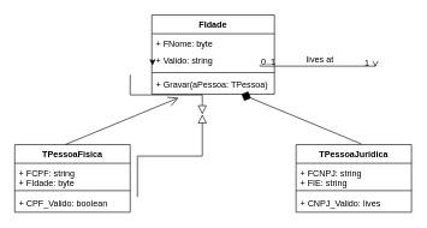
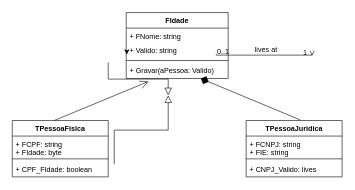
  <mxCell id="0" />
  <mxCell id="1" parent="0" />
  <mxCell id="2" value="" style="endArrow=block;endSize=10;endFill=0;shadow=0;strokeWidth=1;rounded=0;edgeStyle=elbowEdgeStyle;elbow=vertical;" parent="1" edge="1"><mxGeometry width="160" relative="1" as="geometry"><mxPoint x="180" y="103" as="sourcePoint" /><mxPoint x="280" y="158" as="targetPoint" /></mxGeometry></mxCell>
  <mxCell id="3" value="" style="endArrow=block;endSize=10;endFill=0;shadow=0;strokeWidth=1;rounded=0;edgeStyle=elbowEdgeStyle;elbow=vertical;" parent="1" edge="1"><mxGeometry width="160" relative="1" as="geometry"><mxPoint x="190" y="273" as="sourcePoint" /><mxPoint x="280" y="158" as="targetPoint" /></mxGeometry></mxCell>
  <mxCell id="4" value="" style="endArrow=open;shadow=0;strokeWidth=1;rounded=0;endFill=1;edgeStyle=elbowEdgeStyle;elbow=vertical;" parent="1" edge="1"><mxGeometry x="0.5" y="41" relative="1" as="geometry"><mxPoint x="360" y="89" as="sourcePoint" /><mxPoint x="520" y="92" as="targetPoint" /><mxPoint x="-40" y="32" as="offset" /></mxGeometry></mxCell>
  <mxCell id="5" value="0..1" style="resizable=0;align=left;verticalAlign=bottom;labelBackgroundColor=none;fontSize=12;" parent="4" connectable="0" vertex="1"><mxGeometry x="-1" relative="1" as="geometry"><mxPoint y="4" as="offset" /></mxGeometry></mxCell>
  <mxCell id="6" value="1" style="resizable=0;align=right;verticalAlign=bottom;labelBackgroundColor=none;fontSize=12;" parent="4" connectable="0" vertex="1"><mxGeometry x="1" relative="1" as="geometry"><mxPoint x="-7" y="4" as="offset" /></mxGeometry></mxCell>
  <mxCell id="7" value="lives at" style="text;html=1;resizable=0;points=[];;align=center;verticalAlign=middle;labelBackgroundColor=none;rounded=0;shadow=0;strokeWidth=1;fontSize=12;" parent="4" vertex="1" connectable="0"><mxGeometry x="0.5" y="49" relative="1" as="geometry"><mxPoint x="-38" y="40" as="offset" /></mxGeometry></mxCell>
  <mxCell id="8" value="FIdade" style="swimlane;fontStyle=1;align=center;verticalAlign=top;childLayout=stackLayout;horizontal=1;startSize=26;horizontalStack=0;resizeParent=1;resizeParentMax=0;resizeLast=0;collapsible=1;marginBottom=0;" vertex="1" parent="1"><mxGeometry x="210" y="20" width="170" height="110" as="geometry" /></mxCell>
- <mxCell id="9" value="+ FNome: byte&#10;" style="text;strokeColor=none;fillColor=none;align=left;verticalAlign=top;spacingLeft=4;spacingRight=4;overflow=hidden;rotatable=0;points=[[0,0.5],[1,0.5]];portConstraint=eastwest;" vertex="1" parent="8"><mxGeometry y="26" width="170" height="24" as="geometry" /></mxCell>
+ <mxCell id="9" value="+ FNome: string&#10;" style="text;strokeColor=none;fillColor=none;align=left;verticalAlign=top;spacingLeft=4;spacingRight=4;overflow=hidden;rotatable=0;points=[[0,0.5],[1,0.5]];portConstraint=eastwest;" vertex="1" parent="8"><mxGeometry y="26" width="170" height="24" as="geometry" /></mxCell>
  <mxCell id="10" value="+ Valido: string&#10;" style="text;strokeColor=none;fillColor=none;align=left;verticalAlign=top;spacingLeft=4;spacingRight=4;overflow=hidden;rotatable=0;points=[[0,0.5],[1,0.5]];portConstraint=eastwest;" vertex="1" parent="8"><mxGeometry y="50" width="170" height="26" as="geometry" /></mxCell>
  <mxCell id="11" value="" style="line;strokeWidth=1;fillColor=none;align=left;verticalAlign=middle;spacingTop=-1;spacingLeft=3;spacingRight=3;rotatable=0;labelPosition=right;points=[];portConstraint=eastwest;strokeColor=inherit;" vertex="1" parent="8"><mxGeometry y="76" width="170" height="8" as="geometry" /></mxCell>
- <mxCell id="12" value="+ Gravar(aPessoa: TPessoa) " style="text;strokeColor=none;fillColor=none;align=left;verticalAlign=top;spacingLeft=4;spacingRight=4;overflow=hidden;rotatable=0;points=[[0,0.5],[1,0.5]];portConstraint=eastwest;" vertex="1" parent="8"><mxGeometry y="84" width="170" height="26" as="geometry" /></mxCell>
+ <mxCell id="12" value="+ Gravar(aPessoa: Valido) " style="text;strokeColor=none;fillColor=none;align=left;verticalAlign=top;spacingLeft=4;spacingRight=4;overflow=hidden;rotatable=0;points=[[0,0.5],[1,0.5]];portConstraint=eastwest;" vertex="1" parent="8"><mxGeometry y="84" width="170" height="26" as="geometry" /></mxCell>
  <mxCell id="13" style="edgeStyle=orthogonalEdgeStyle;rounded=0;orthogonalLoop=1;jettySize=auto;html=1;exitX=0;exitY=0.5;exitDx=0;exitDy=0;entryX=0.006;entryY=0.769;entryDx=0;entryDy=0;entryPerimeter=0;" edge="1" parent="8" source="10" target="10"><mxGeometry relative="1" as="geometry" /></mxCell>
  <mxCell id="14" value="TPessoaFisica" style="swimlane;fontStyle=1;align=center;verticalAlign=top;childLayout=stackLayout;horizontal=1;startSize=26;horizontalStack=0;resizeParent=1;resizeParentMax=0;resizeLast=0;collapsible=1;marginBottom=0;" vertex="1" parent="1"><mxGeometry x="20" y="200" width="160" height="94" as="geometry" /></mxCell>
  <mxCell id="15" value="" style="endArrow=open;endFill=1;endSize=12;html=1;rounded=0;entryX=0.218;entryY=1.192;entryDx=0;entryDy=0;entryPerimeter=0;" edge="1" parent="14" target="12"><mxGeometry width="160" relative="1" as="geometry"><mxPoint x="70" as="sourcePoint" /><mxPoint x="230" as="targetPoint" /></mxGeometry></mxCell>
  <mxCell id="16" value="+ FCPF: string&#10;+ FIdade: byte" style="text;strokeColor=none;fillColor=none;align=left;verticalAlign=top;spacingLeft=4;spacingRight=4;overflow=hidden;rotatable=0;points=[[0,0.5],[1,0.5]];portConstraint=eastwest;" vertex="1" parent="14"><mxGeometry y="26" width="160" height="34" as="geometry" /></mxCell>
  <mxCell id="17" value="" style="line;strokeWidth=1;fillColor=none;align=left;verticalAlign=middle;spacingTop=-1;spacingLeft=3;spacingRight=3;rotatable=0;labelPosition=right;points=[];portConstraint=eastwest;strokeColor=inherit;" vertex="1" parent="14"><mxGeometry y="60" width="160" height="8" as="geometry" /></mxCell>
- <mxCell id="18" value="+ CPF_Valido: boolean" style="text;strokeColor=none;fillColor=none;align=left;verticalAlign=top;spacingLeft=4;spacingRight=4;overflow=hidden;rotatable=0;points=[[0,0.5],[1,0.5]];portConstraint=eastwest;" vertex="1" parent="14"><mxGeometry y="68" width="160" height="26" as="geometry" /></mxCell>
+ <mxCell id="18" value="+ CPF_FIdade: boolean" style="text;strokeColor=none;fillColor=none;align=left;verticalAlign=top;spacingLeft=4;spacingRight=4;overflow=hidden;rotatable=0;points=[[0,0.5],[1,0.5]];portConstraint=eastwest;" vertex="1" parent="14"><mxGeometry y="68" width="160" height="26" as="geometry" /></mxCell>
  <mxCell id="19" value="TPessoaJuridica" style="swimlane;fontStyle=1;align=center;verticalAlign=top;childLayout=stackLayout;horizontal=1;startSize=26;horizontalStack=0;resizeParent=1;resizeParentMax=0;resizeLast=0;collapsible=1;marginBottom=0;" vertex="1" parent="1"><mxGeometry x="410" y="200" width="160" height="94" as="geometry" /></mxCell>
  <mxCell id="20" value="+ FCNPJ: string&#10;+ FIE: string" style="text;strokeColor=none;fillColor=none;align=left;verticalAlign=top;spacingLeft=4;spacingRight=4;overflow=hidden;rotatable=0;points=[[0,0.5],[1,0.5]];portConstraint=eastwest;" vertex="1" parent="19"><mxGeometry y="26" width="160" height="34" as="geometry" /></mxCell>
  <mxCell id="21" value="" style="line;strokeWidth=1;fillColor=none;align=left;verticalAlign=middle;spacingTop=-1;spacingLeft=3;spacingRight=3;rotatable=0;labelPosition=right;points=[];portConstraint=eastwest;strokeColor=inherit;" vertex="1" parent="19"><mxGeometry y="60" width="160" height="8" as="geometry" /></mxCell>
  <mxCell id="22" value="+ CNPJ_Valido: lives" style="text;strokeColor=none;fillColor=none;align=left;verticalAlign=top;spacingLeft=4;spacingRight=4;overflow=hidden;rotatable=0;points=[[0,0.5],[1,0.5]];portConstraint=eastwest;" vertex="1" parent="19"><mxGeometry y="68" width="160" height="26" as="geometry" /></mxCell>
  <mxCell id="23" value="" style="endArrow=diamond;endFill=1;endSize=12;html=1;rounded=0;exitX=0.563;exitY=-0.011;exitDx=0;exitDy=0;exitPerimeter=0;entryX=0.731;entryY=1;entryDx=0;entryDy=0;entryPerimeter=0;" edge="1" parent="1" source="19" target="12"><mxGeometry width="160" relative="1" as="geometry"><mxPoint x="320" y="190" as="sourcePoint" /><mxPoint x="330" y="140" as="targetPoint" /></mxGeometry></mxCell>
